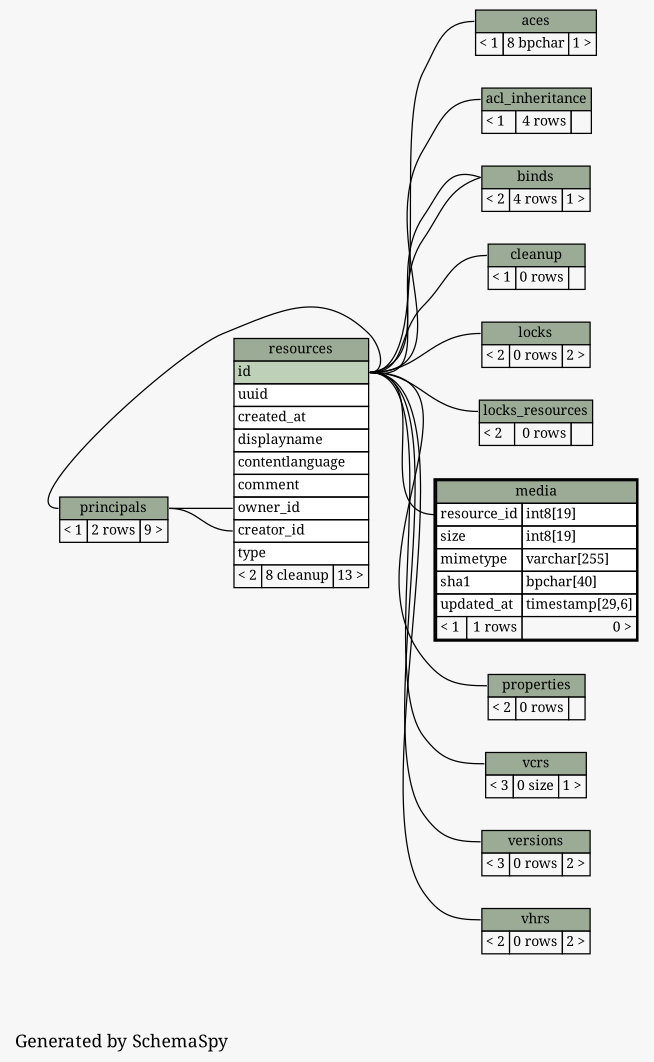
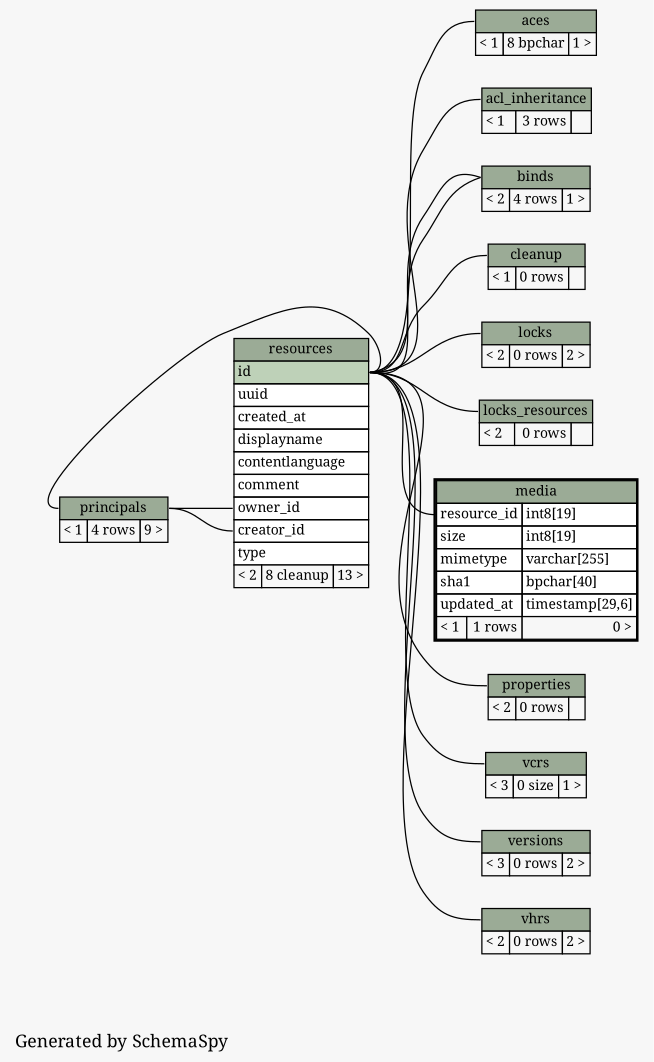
  digraph {
    bgcolor="#f7f7f7"
    fontname="Noto Serif"
    label="\nGenerated by SchemaSpy"
    labeljust=l
    rankdir=RL
    node [fontname="Noto Serif" fontsize=11 shape=plaintext]
    edge [arrowhead=none arrowsize=0.8 arrowtail=crowtee fontname="Noto Serif" headport="id:e" tailport="binds.heading:w"]
    n1 [label=<     <TABLE BORDER="0" CELLBORDER="1" CELLSPACING="0" BGCOLOR="#ffffff">       <TR><TD PORT="aces.heading" COLSPAN="3" BGCOLOR="#9bab96" ALIGN="CENTER">aces</TD></TR>       <TR><TD ALIGN="LEFT" BGCOLOR="#f7f7f7">&lt; 1</TD><TD ALIGN="RIGHT" BGCOLOR="#f7f7f7">8 bpchar</TD><TD ALIGN="RIGHT" BGCOLOR="#f7f7f7">1 &gt;</TD></TR>     </TABLE>>]
    n2 [label=<     <TABLE BORDER="0" CELLBORDER="1" CELLSPACING="0" BGCOLOR="#ffffff">       <TR><TD PORT="resources.heading" COLSPAN="3" BGCOLOR="#9bab96" ALIGN="CENTER">resources</TD></TR>       <TR><TD PORT="id" COLSPAN="3" BGCOLOR="#bed1b8" ALIGN="LEFT">id</TD></TR>       <TR><TD PORT="uuid" COLSPAN="3" ALIGN="LEFT">uuid</TD></TR>       <TR><TD PORT="created_at" COLSPAN="3" ALIGN="LEFT">created_at</TD></TR>       <TR><TD PORT="displayname" COLSPAN="3" ALIGN="LEFT">displayname</TD></TR>       <TR><TD PORT="contentlanguage" COLSPAN="3" ALIGN="LEFT">contentlanguage</TD></TR>       <TR><TD PORT="comment" COLSPAN="3" ALIGN="LEFT">comment</TD></TR>       <TR><TD PORT="owner_id" COLSPAN="3" ALIGN="LEFT">owner_id</TD></TR>       <TR><TD PORT="creator_id" COLSPAN="3" ALIGN="LEFT">creator_id</TD></TR>       <TR><TD PORT="type" COLSPAN="3" ALIGN="LEFT">type</TD></TR>       <TR><TD ALIGN="LEFT" BGCOLOR="#f7f7f7">&lt; 2</TD><TD ALIGN="RIGHT" BGCOLOR="#f7f7f7">8 cleanup</TD><TD ALIGN="RIGHT" BGCOLOR="#f7f7f7">13 &gt;</TD></TR>     </TABLE>>]
-   n3 [label=<     <TABLE BORDER="0" CELLBORDER="1" CELLSPACING="0" BGCOLOR="#ffffff">       <TR><TD PORT="principals.heading" COLSPAN="3" BGCOLOR="#9bab96" ALIGN="CENTER">principals</TD></TR>       <TR><TD ALIGN="LEFT" BGCOLOR="#f7f7f7">&lt; 1</TD><TD ALIGN="RIGHT" BGCOLOR="#f7f7f7">2 rows</TD><TD ALIGN="RIGHT" BGCOLOR="#f7f7f7">9 &gt;</TD></TR>     </TABLE>>]
-   n4 [label=<     <TABLE BORDER="0" CELLBORDER="1" CELLSPACING="0" BGCOLOR="#ffffff">       <TR><TD PORT="acl_inheritance.heading" COLSPAN="3" BGCOLOR="#9bab96" ALIGN="CENTER">acl_inheritance</TD></TR>       <TR><TD ALIGN="LEFT" BGCOLOR="#f7f7f7">&lt; 1</TD><TD ALIGN="RIGHT" BGCOLOR="#f7f7f7">4 rows</TD><TD ALIGN="RIGHT" BGCOLOR="#f7f7f7">  </TD></TR>     </TABLE>>]
+   n3 [label=<     <TABLE BORDER="0" CELLBORDER="1" CELLSPACING="0" BGCOLOR="#ffffff">       <TR><TD PORT="principals.heading" COLSPAN="3" BGCOLOR="#9bab96" ALIGN="CENTER">principals</TD></TR>       <TR><TD ALIGN="LEFT" BGCOLOR="#f7f7f7">&lt; 1</TD><TD ALIGN="RIGHT" BGCOLOR="#f7f7f7">4 rows</TD><TD ALIGN="RIGHT" BGCOLOR="#f7f7f7">9 &gt;</TD></TR>     </TABLE>>]
+   n4 [label=<     <TABLE BORDER="0" CELLBORDER="1" CELLSPACING="0" BGCOLOR="#ffffff">       <TR><TD PORT="acl_inheritance.heading" COLSPAN="3" BGCOLOR="#9bab96" ALIGN="CENTER">acl_inheritance</TD></TR>       <TR><TD ALIGN="LEFT" BGCOLOR="#f7f7f7">&lt; 1</TD><TD ALIGN="RIGHT" BGCOLOR="#f7f7f7">3 rows</TD><TD ALIGN="RIGHT" BGCOLOR="#f7f7f7">  </TD></TR>     </TABLE>>]
    n5 [label=<     <TABLE BORDER="0" CELLBORDER="1" CELLSPACING="0" BGCOLOR="#ffffff">       <TR><TD PORT="binds.heading" COLSPAN="3" BGCOLOR="#9bab96" ALIGN="CENTER">binds</TD></TR>       <TR><TD ALIGN="LEFT" BGCOLOR="#f7f7f7">&lt; 2</TD><TD ALIGN="RIGHT" BGCOLOR="#f7f7f7">4 rows</TD><TD ALIGN="RIGHT" BGCOLOR="#f7f7f7">1 &gt;</TD></TR>     </TABLE>>]
    n6 [label=<     <TABLE BORDER="0" CELLBORDER="1" CELLSPACING="0" BGCOLOR="#ffffff">       <TR><TD PORT="cleanup.heading" COLSPAN="3" BGCOLOR="#9bab96" ALIGN="CENTER">cleanup</TD></TR>       <TR><TD ALIGN="LEFT" BGCOLOR="#f7f7f7">&lt; 1</TD><TD ALIGN="RIGHT" BGCOLOR="#f7f7f7">0 rows</TD><TD ALIGN="RIGHT" BGCOLOR="#f7f7f7">  </TD></TR>     </TABLE>>]
    n7 [label=<     <TABLE BORDER="0" CELLBORDER="1" CELLSPACING="0" BGCOLOR="#ffffff">       <TR><TD PORT="locks.heading" COLSPAN="3" BGCOLOR="#9bab96" ALIGN="CENTER">locks</TD></TR>       <TR><TD ALIGN="LEFT" BGCOLOR="#f7f7f7">&lt; 2</TD><TD ALIGN="RIGHT" BGCOLOR="#f7f7f7">0 rows</TD><TD ALIGN="RIGHT" BGCOLOR="#f7f7f7">2 &gt;</TD></TR>     </TABLE>>]
    n8 [label=<     <TABLE BORDER="0" CELLBORDER="1" CELLSPACING="0" BGCOLOR="#ffffff">       <TR><TD PORT="locks_resources.heading" COLSPAN="3" BGCOLOR="#9bab96" ALIGN="CENTER">locks_resources</TD></TR>       <TR><TD ALIGN="LEFT" BGCOLOR="#f7f7f7">&lt; 2</TD><TD ALIGN="RIGHT" BGCOLOR="#f7f7f7">0 rows</TD><TD ALIGN="RIGHT" BGCOLOR="#f7f7f7">  </TD></TR>     </TABLE>>]
    n9 [label=<     <TABLE BORDER="2" CELLBORDER="1" CELLSPACING="0" BGCOLOR="#ffffff">       <TR><TD PORT="media.heading" COLSPAN="3" BGCOLOR="#9bab96" ALIGN="CENTER">media</TD></TR>       <TR><TD PORT="resource_id" COLSPAN="2" ALIGN="LEFT">resource_id</TD><TD PORT="resource_id.type" ALIGN="LEFT">int8[19]</TD></TR>       <TR><TD PORT="size" COLSPAN="2" ALIGN="LEFT">size</TD><TD PORT="size.type" ALIGN="LEFT">int8[19]</TD></TR>       <TR><TD PORT="mimetype" COLSPAN="2" ALIGN="LEFT">mimetype</TD><TD PORT="mimetype.type" ALIGN="LEFT">varchar[255]</TD></TR>       <TR><TD PORT="sha1" COLSPAN="2" ALIGN="LEFT">sha1</TD><TD PORT="sha1.type" ALIGN="LEFT">bpchar[40]</TD></TR>       <TR><TD PORT="updated_at" COLSPAN="2" ALIGN="LEFT">updated_at</TD><TD PORT="updated_at.type" ALIGN="LEFT">timestamp[29,6]</TD></TR>       <TR><TD ALIGN="LEFT" BGCOLOR="#f7f7f7">&lt; 1</TD><TD ALIGN="RIGHT" BGCOLOR="#f7f7f7">1 rows</TD><TD ALIGN="RIGHT" BGCOLOR="#f7f7f7">0 &gt;</TD></TR>     </TABLE>>]
    n10 [label=<     <TABLE BORDER="0" CELLBORDER="1" CELLSPACING="0" BGCOLOR="#ffffff">       <TR><TD PORT="properties.heading" COLSPAN="3" BGCOLOR="#9bab96" ALIGN="CENTER">properties</TD></TR>       <TR><TD ALIGN="LEFT" BGCOLOR="#f7f7f7">&lt; 2</TD><TD ALIGN="RIGHT" BGCOLOR="#f7f7f7">0 rows</TD><TD ALIGN="RIGHT" BGCOLOR="#f7f7f7">  </TD></TR>     </TABLE>>]
    n11 [label=<     <TABLE BORDER="0" CELLBORDER="1" CELLSPACING="0" BGCOLOR="#ffffff">       <TR><TD PORT="vcrs.heading" COLSPAN="3" BGCOLOR="#9bab96" ALIGN="CENTER">vcrs</TD></TR>       <TR><TD ALIGN="LEFT" BGCOLOR="#f7f7f7">&lt; 3</TD><TD ALIGN="RIGHT" BGCOLOR="#f7f7f7">0 size</TD><TD ALIGN="RIGHT" BGCOLOR="#f7f7f7">1 &gt;</TD></TR>     </TABLE>>]
    n12 [label=<     <TABLE BORDER="0" CELLBORDER="1" CELLSPACING="0" BGCOLOR="#ffffff">       <TR><TD PORT="versions.heading" COLSPAN="3" BGCOLOR="#9bab96" ALIGN="CENTER">versions</TD></TR>       <TR><TD ALIGN="LEFT" BGCOLOR="#f7f7f7">&lt; 3</TD><TD ALIGN="RIGHT" BGCOLOR="#f7f7f7">0 rows</TD><TD ALIGN="RIGHT" BGCOLOR="#f7f7f7">2 &gt;</TD></TR>     </TABLE>>]
    n13 [label=<     <TABLE BORDER="0" CELLBORDER="1" CELLSPACING="0" BGCOLOR="#ffffff">       <TR><TD PORT="vhrs.heading" COLSPAN="3" BGCOLOR="#9bab96" ALIGN="CENTER">vhrs</TD></TR>       <TR><TD ALIGN="LEFT" BGCOLOR="#f7f7f7">&lt; 2</TD><TD ALIGN="RIGHT" BGCOLOR="#f7f7f7">0 rows</TD><TD ALIGN="RIGHT" BGCOLOR="#f7f7f7">2 &gt;</TD></TR>     </TABLE>>]
    n1 -> n2 [tailport="aces.heading:w"]
    n2 -> n3 [headport="principals.heading:e" tailport="creator_id:w"]
    n2 -> n3 [headport="principals.heading:e" tailport="owner_id:w"]
    n3 -> n2 [arrowtail=tee tailport="principals.heading:w"]
    n4 -> n2 [arrowtail=tee tailport="acl_inheritance.heading:w"]
    n5 -> n2
    n5 -> n2
    n6 -> n2 [tailport="cleanup.heading:w"]
    n7 -> n2 [tailport="locks.heading:w"]
    n8 -> n2 [tailport="locks_resources.heading:w"]
    n9 -> n2 [tailport="resource_id:w"]
    n10 -> n2 [tailport="properties.heading:w"]
    n11 -> n2 [arrowtail=tee tailport="vcrs.heading:w"]
    n12 -> n2 [arrowtail=tee tailport="versions.heading:w"]
    n13 -> n2 [arrowtail=tee tailport="vhrs.heading:w"]
  }
